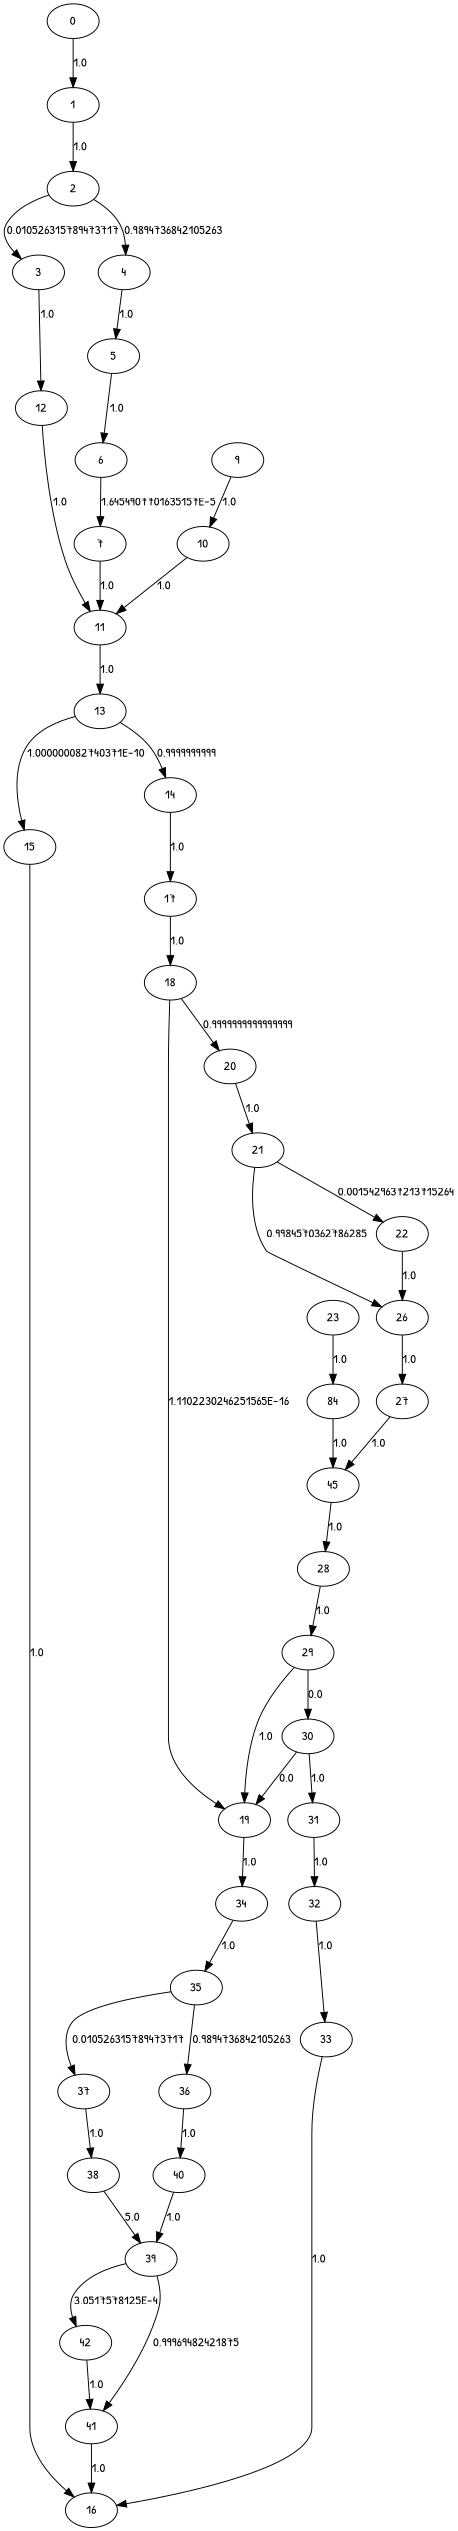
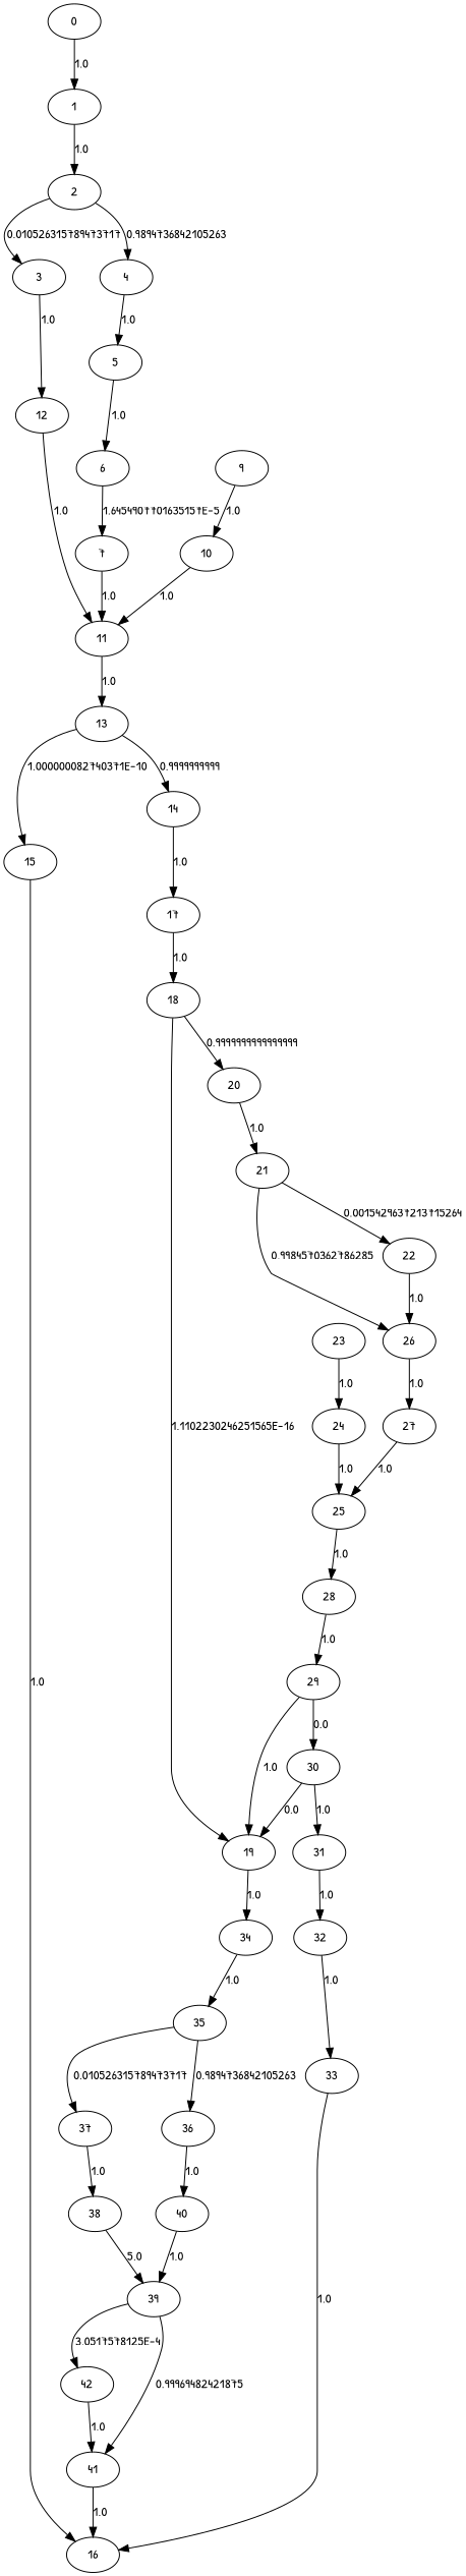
  digraph {
    fontname="Patrick Hand"
    node [fontname="Patrick Hand"]
    edge [fontname="Patrick Hand"]
    0
    1
    2
    3
    4
    12
    5
    11
    6
    7
    13
    9
    10
    14
    15
    17
    16
    18
    19
    20
    34
    21
    35
    22
    26
    23
-   24 [label=84]
+   24
    27
-   25 [label=45]
+   25
    28
    29
    30
    31
    32
    33
    36
    37
    40
    38
    39
    41
    42
    0 -> 1 [label=1.0]
    1 -> 2 [label=1.0]
    2 -> 3 [label=0.010526315789473717]
    2 -> 4 [label=0.9894736842105263]
    3 -> 12 [label=1.0]
    4 -> 5 [label=1.0]
    12 -> 11 [label=1.0]
    5 -> 6 [label=1.0]
    11 -> 13 [label=1.0]
    6 -> 7 [label="1.6454907701635157E-5"]
    7 -> 11 [label=1.0]
    13 -> 14 [label=0.9999999999]
    13 -> 15 [label="1.000000082740371E-10"]
    9 -> 10 [label=1.0]
    10 -> 11 [label=1.0]
    14 -> 17 [label=1.0]
    15 -> 16 [label=1.0]
    17 -> 18 [label=1.0]
    18 -> 19 [label="1.1102230246251565E-16"]
    18 -> 20 [label=0.9999999999999999]
    19 -> 34 [label=1.0]
    20 -> 21 [label=1.0]
    34 -> 35 [label=1.0]
    21 -> 22 [label=0.0015429637213715264]
    21 -> 26 [label=0.9984570362786285]
    35 -> 36 [label=0.9894736842105263]
    35 -> 37 [label=0.010526315789473717]
    22 -> 26 [label=1.0]
    26 -> 27 [label=1.0]
    23 -> 24 [label=1.0]
    24 -> 25 [label=1.0]
    27 -> 25 [label=1.0]
    25 -> 28 [label=1.0]
    28 -> 29 [label=1.0]
    29 -> 19 [label=1.0]
    29 -> 30 [label=0.0]
    30 -> 19 [label=0.0]
    30 -> 31 [label=1.0]
    31 -> 32 [label=1.0]
    32 -> 33 [label=1.0]
    33 -> 16 [label=1.0]
    36 -> 40 [label=1.0]
    37 -> 38 [label=1.0]
    40 -> 39 [label=1.0]
    38 -> 39 [label=5.0]
    39 -> 41 [label=0.99969482421875]
    39 -> 42 [label="3.0517578125E-4"]
    41 -> 16 [label=1.0]
    42 -> 41 [label=1.0]
  }
